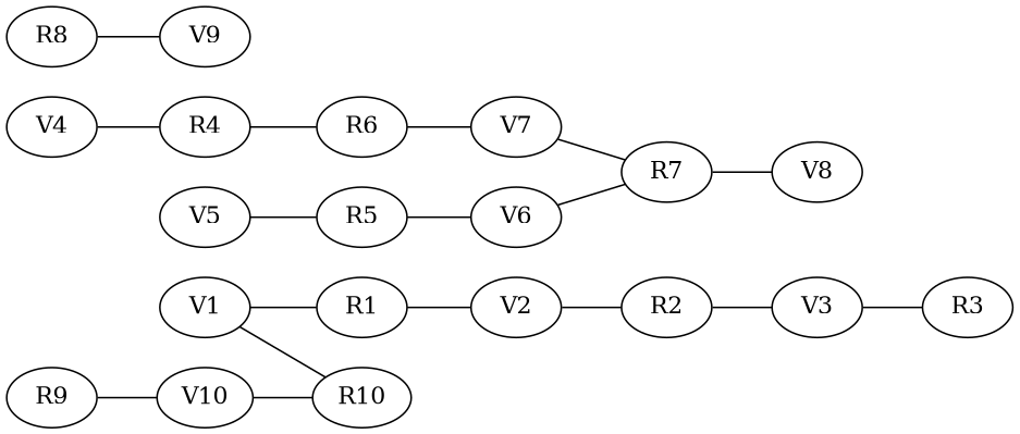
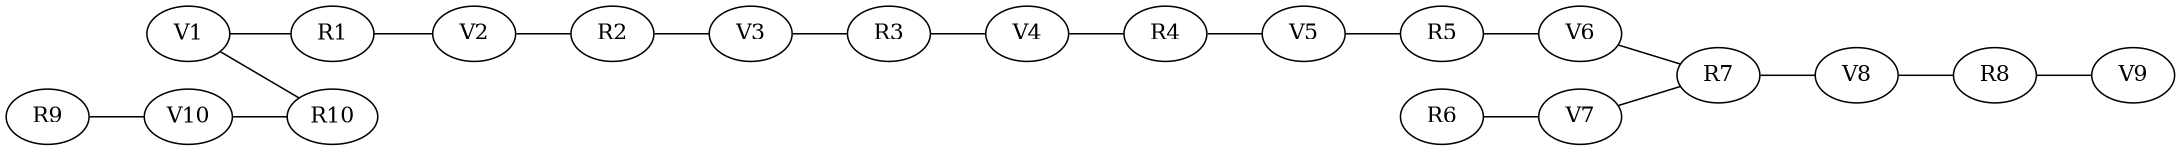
  graph {
    rankdir=LR
    node [shape=ellipse]
    V1
    R1
    R10
    V2
    R2
    V3
    R3
    V4
    R4
    V5
    R5
    V6
    R7
    R6
    V7
    V8
    R8
    V9
    R9
    V10
    V1 -- R1
    V1 -- R10
    R1 -- V2
    V2 -- R2
    R2 -- V3
    V3 -- R3
+   R3 -- V4
    V4 -- R4
-   R4 -- R6
+   R4 -- V5
    V5 -- R5
    R5 -- V6
    V6 -- R7
    R7 -- V8
    R6 -- V7
    V7 -- R7
+   V8 -- R8
    R8 -- V9
    R9 -- V10
    V10 -- R10
  }
